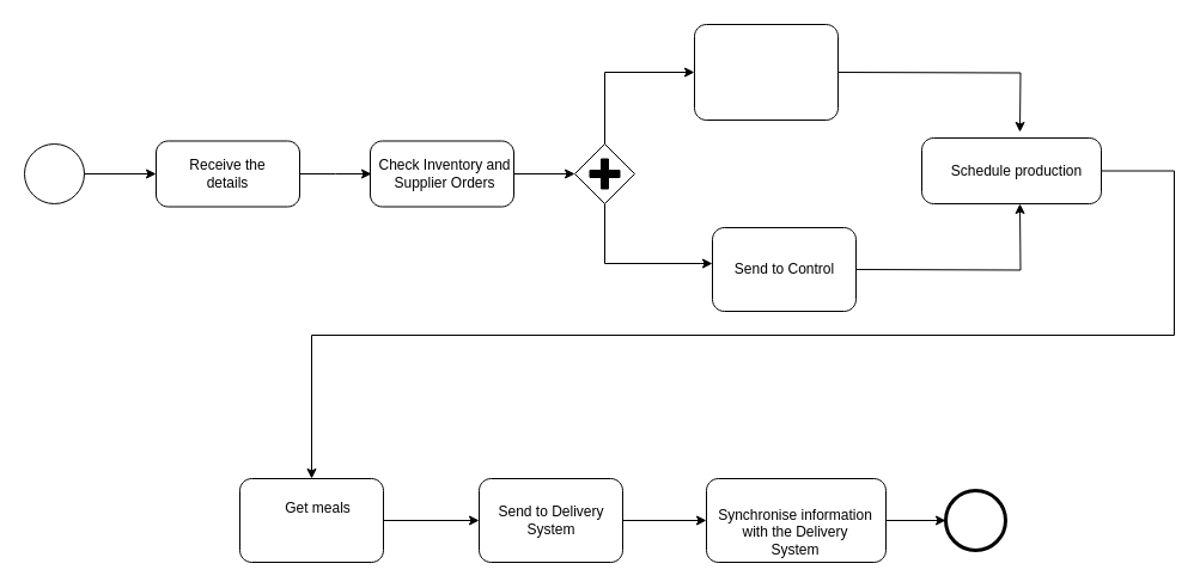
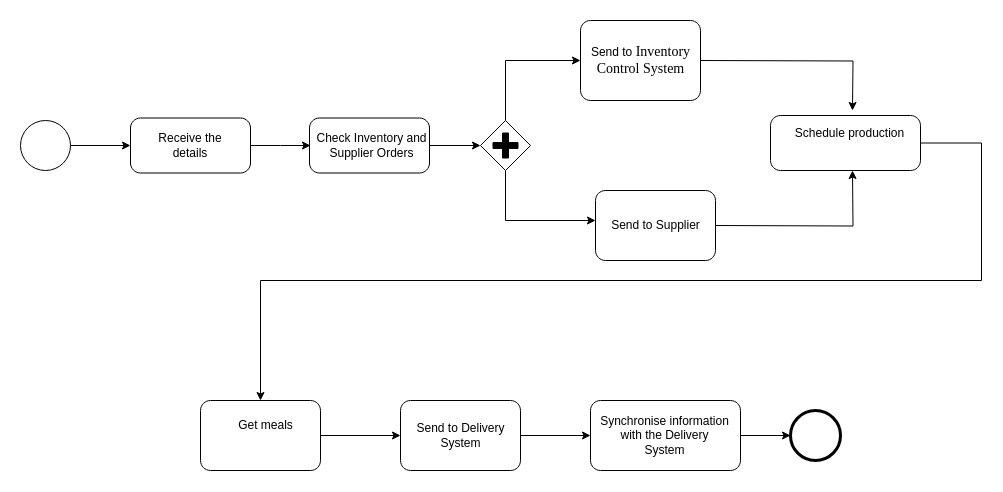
  <mxCell id="0" />
  <mxCell id="1" parent="0" />
  <mxCell id="2" value="" style="points=[[0.145,0.145,0],[0.5,0,0],[0.855,0.145,0],[1,0.5,0],[0.855,0.855,0],[0.5,1,0],[0.145,0.855,0],[0,0.5,0]];shape=mxgraph.bpmn.event;html=1;verticalLabelPosition=bottom;labelBackgroundColor=#ffffff;verticalAlign=top;align=center;perimeter=ellipsePerimeter;outlineConnect=0;aspect=fixed;outline=standard;symbol=general;" parent="1" vertex="1"><mxGeometry x="20" y="120" width="50" height="50" as="geometry" /></mxCell>
  <mxCell id="3" value="" style="points=[[0.145,0.145,0],[0.5,0,0],[0.855,0.145,0],[1,0.5,0],[0.855,0.855,0],[0.5,1,0],[0.145,0.855,0],[0,0.5,0]];shape=mxgraph.bpmn.event;html=1;verticalLabelPosition=bottom;labelBackgroundColor=#ffffff;verticalAlign=top;align=center;perimeter=ellipsePerimeter;outlineConnect=0;aspect=fixed;outline=standard;symbol=general;strokeWidth=3;" parent="1" vertex="1"><mxGeometry x="790" y="410" width="50" height="50" as="geometry" /></mxCell>
  <mxCell id="4" style="edgeStyle=orthogonalEdgeStyle;rounded=0;orthogonalLoop=1;jettySize=auto;html=1;" parent="1" source="5" edge="1"><mxGeometry relative="1" as="geometry"><mxPoint x="310" y="145" as="targetPoint" /></mxGeometry></mxCell>
  <mxCell id="5" value="" style="points=[[0.25,0,0],[0.5,0,0],[0.75,0,0],[1,0.25,0],[1,0.5,0],[1,0.75,0],[0.75,1,0],[0.5,1,0],[0.25,1,0],[0,0.75,0],[0,0.5,0],[0,0.25,0]];shape=mxgraph.bpmn.task;whiteSpace=wrap;rectStyle=rounded;size=10;html=1;container=1;expand=0;collapsible=0;taskMarker=abstract;" parent="1" vertex="1"><mxGeometry x="130" y="117.5" width="120" height="55" as="geometry" /></mxCell>
  <mxCell id="6" value="Receive the details" style="text;html=1;align=center;verticalAlign=middle;whiteSpace=wrap;rounded=0;" parent="5" vertex="1"><mxGeometry x="20" y="12.5" width="80" height="30" as="geometry" /></mxCell>
  <mxCell id="7" style="edgeStyle=orthogonalEdgeStyle;rounded=0;orthogonalLoop=1;jettySize=auto;html=1;entryX=0;entryY=0.5;entryDx=0;entryDy=0;entryPerimeter=0;" parent="1" source="2" target="5" edge="1"><mxGeometry relative="1" as="geometry" /></mxCell>
  <mxCell id="8" style="edgeStyle=orthogonalEdgeStyle;rounded=0;orthogonalLoop=1;jettySize=auto;html=1;exitX=0.5;exitY=1;exitDx=0;exitDy=0;exitPerimeter=0;" parent="1" source="9" edge="1"><mxGeometry relative="1" as="geometry"><mxPoint x="595" y="220" as="targetPoint" /><mxPoint x="530" y="170" as="sourcePoint" /><Array as="points"><mxPoint x="505" y="220" /></Array></mxGeometry></mxCell>
  <mxCell id="9" value="" style="points=[[0.25,0.25,0],[0.5,0,0],[0.75,0.25,0],[1,0.5,0],[0.75,0.75,0],[0.5,1,0],[0.25,0.75,0],[0,0.5,0]];shape=mxgraph.bpmn.gateway2;html=1;verticalLabelPosition=bottom;labelBackgroundColor=#ffffff;verticalAlign=top;align=center;perimeter=rhombusPerimeter;outlineConnect=0;outline=none;symbol=none;gwType=parallel;" parent="1" vertex="1"><mxGeometry x="480" y="120" width="50" height="50" as="geometry" /></mxCell>
  <mxCell id="10" value="" style="points=[[0.25,0,0],[0.5,0,0],[0.75,0,0],[1,0.25,0],[1,0.5,0],[1,0.75,0],[0.75,1,0],[0.5,1,0],[0.25,1,0],[0,0.75,0],[0,0.5,0],[0,0.25,0]];shape=mxgraph.bpmn.task;whiteSpace=wrap;rectStyle=rounded;size=10;html=1;container=1;expand=0;collapsible=0;taskMarker=abstract;" parent="1" vertex="1"><mxGeometry x="309" y="117.5" width="120" height="55" as="geometry" /></mxCell>
  <mxCell id="11" value="Check Inventory and Supplier Orders" style="text;html=1;align=center;verticalAlign=middle;whiteSpace=wrap;rounded=0;" parent="10" vertex="1"><mxGeometry x="5" y="12.5" width="115" height="30" as="geometry" /></mxCell>
  <mxCell id="12" style="edgeStyle=orthogonalEdgeStyle;rounded=0;orthogonalLoop=1;jettySize=auto;html=1;entryX=0;entryY=0.5;entryDx=0;entryDy=0;entryPerimeter=0;" parent="1" source="10" target="9" edge="1"><mxGeometry relative="1" as="geometry" /></mxCell>
  <mxCell id="13" value="" style="points=[[0.25,0,0],[0.5,0,0],[0.75,0,0],[1,0.25,0],[1,0.5,0],[1,0.75,0],[0.75,1,0],[0.5,1,0],[0.25,1,0],[0,0.75,0],[0,0.5,0],[0,0.25,0]];shape=mxgraph.bpmn.task;whiteSpace=wrap;rectStyle=rounded;size=10;html=1;container=1;expand=0;collapsible=0;taskMarker=abstract;" parent="1" vertex="1"><mxGeometry x="580" y="20" width="120" height="80" as="geometry" /></mxCell>
  <mxCell id="14" style="edgeStyle=orthogonalEdgeStyle;rounded=0;orthogonalLoop=1;jettySize=auto;html=1;" parent="13" edge="1"><mxGeometry relative="1" as="geometry"><mxPoint x="272" y="90" as="targetPoint" /><mxPoint x="119.5" y="40" as="sourcePoint" /></mxGeometry></mxCell>
+ <mxCell id="15" value="Send to&amp;nbsp;&lt;span style=&quot;font-family: Calibri; font-size: 10.5pt; background-color: initial;&quot;&gt;Inventory Control System&lt;/span&gt;" style="text;html=1;align=center;verticalAlign=middle;whiteSpace=wrap;rounded=0;" parent="13" vertex="1"><mxGeometry x="2.5" y="18.18" width="115" height="43.64" as="geometry" /></mxCell>
  <mxCell id="16" value="" style="points=[[0.25,0,0],[0.5,0,0],[0.75,0,0],[1,0.25,0],[1,0.5,0],[1,0.75,0],[0.75,1,0],[0.5,1,0],[0.25,1,0],[0,0.75,0],[0,0.5,0],[0,0.25,0]];shape=mxgraph.bpmn.task;whiteSpace=wrap;rectStyle=rounded;size=10;html=1;container=1;expand=0;collapsible=0;taskMarker=abstract;" parent="1" vertex="1"><mxGeometry x="595" y="190" width="120" height="70" as="geometry" /></mxCell>
- <mxCell id="17" value="Send to Control" style="text;html=1;align=center;verticalAlign=middle;whiteSpace=wrap;rounded=0;" parent="16" vertex="1"><mxGeometry x="7.5" y="15.91" width="105" height="38.18" as="geometry" /></mxCell>
+ <mxCell id="17" value="Send to Supplier" style="text;html=1;align=center;verticalAlign=middle;whiteSpace=wrap;rounded=0;" parent="16" vertex="1"><mxGeometry x="7.5" y="15.91" width="105" height="38.18" as="geometry" /></mxCell>
  <mxCell id="18" style="edgeStyle=orthogonalEdgeStyle;rounded=0;orthogonalLoop=1;jettySize=auto;html=1;exitX=0.5;exitY=0;exitDx=0;exitDy=0;exitPerimeter=0;entryX=0;entryY=0.5;entryDx=0;entryDy=0;entryPerimeter=0;" parent="1" source="9" target="13" edge="1"><mxGeometry relative="1" as="geometry" /></mxCell>
  <mxCell id="19" style="edgeStyle=orthogonalEdgeStyle;rounded=0;orthogonalLoop=1;jettySize=auto;html=1;entryX=0.5;entryY=0;entryDx=0;entryDy=0;entryPerimeter=0;" parent="1" source="20" target="24" edge="1"><mxGeometry relative="1" as="geometry"><mxPoint x="390" y="280" as="targetPoint" /><Array as="points"><mxPoint x="981" y="143" /><mxPoint x="981" y="280" /><mxPoint x="260" y="280" /></Array></mxGeometry></mxCell>
  <mxCell id="20" value="" style="points=[[0.25,0,0],[0.5,0,0],[0.75,0,0],[1,0.25,0],[1,0.5,0],[1,0.75,0],[0.75,1,0],[0.5,1,0],[0.25,1,0],[0,0.75,0],[0,0.5,0],[0,0.25,0]];shape=mxgraph.bpmn.task;whiteSpace=wrap;rectStyle=rounded;size=10;html=1;container=1;expand=0;collapsible=0;taskMarker=abstract;" parent="1" vertex="1"><mxGeometry x="770" y="115" width="150" height="55" as="geometry" /></mxCell>
- <mxCell id="21" value="&lt;p class=&quot;MsoNormal&quot;&gt;Schedule production&lt;/p&gt;" style="text;html=1;align=center;verticalAlign=middle;whiteSpace=wrap;rounded=0;" parent="20" vertex="1"><mxGeometry x="18.75" y="12.5" width="121.25" height="30" as="geometry" /></mxCell>
+ <mxCell id="21" value="&lt;p class=&quot;MsoNormal&quot;&gt;Schedule production&lt;/p&gt;" style="text;html=1;align=center;verticalAlign=middle;whiteSpace=wrap;rounded=0;" parent="20" vertex="1"><mxGeometry x="18.75" y="2.5" width="121.25" height="30" as="geometry" /></mxCell>
  <mxCell id="22" style="edgeStyle=orthogonalEdgeStyle;rounded=0;orthogonalLoop=1;jettySize=auto;html=1;entryX=0.5;entryY=1;entryDx=0;entryDy=0;entryPerimeter=0;" parent="1" edge="1"><mxGeometry relative="1" as="geometry"><mxPoint x="852" y="170" as="targetPoint" /><mxPoint x="714.5" y="225" as="sourcePoint" /></mxGeometry></mxCell>
  <mxCell id="23" style="edgeStyle=orthogonalEdgeStyle;rounded=0;orthogonalLoop=1;jettySize=auto;html=1;" parent="1" source="24" target="26" edge="1"><mxGeometry relative="1" as="geometry" /></mxCell>
  <mxCell id="24" value="" style="points=[[0.25,0,0],[0.5,0,0],[0.75,0,0],[1,0.25,0],[1,0.5,0],[1,0.75,0],[0.75,1,0],[0.5,1,0],[0.25,1,0],[0,0.75,0],[0,0.5,0],[0,0.25,0]];shape=mxgraph.bpmn.task;whiteSpace=wrap;rectStyle=rounded;size=10;html=1;container=1;expand=0;collapsible=0;taskMarker=abstract;" parent="1" vertex="1"><mxGeometry x="200" y="400" width="120" height="70" as="geometry" /></mxCell>
  <mxCell id="25" value="Get meals" style="text;html=1;align=center;verticalAlign=middle;whiteSpace=wrap;rounded=0;" parent="24" vertex="1"><mxGeometry x="12.5" y="5.91" width="105" height="38.18" as="geometry" /></mxCell>
  <mxCell id="26" value="" style="points=[[0.25,0,0],[0.5,0,0],[0.75,0,0],[1,0.25,0],[1,0.5,0],[1,0.75,0],[0.75,1,0],[0.5,1,0],[0.25,1,0],[0,0.75,0],[0,0.5,0],[0,0.25,0]];shape=mxgraph.bpmn.task;whiteSpace=wrap;rectStyle=rounded;size=10;html=1;container=1;expand=0;collapsible=0;taskMarker=abstract;" parent="1" vertex="1"><mxGeometry x="400" y="400" width="120" height="70" as="geometry" /></mxCell>
  <mxCell id="27" value="Send to Delivery System" style="text;html=1;align=center;verticalAlign=middle;whiteSpace=wrap;rounded=0;" parent="26" vertex="1"><mxGeometry x="7.5" y="15.91" width="105" height="38.18" as="geometry" /></mxCell>
  <mxCell id="28" value="" style="edgeStyle=orthogonalEdgeStyle;rounded=0;orthogonalLoop=1;jettySize=auto;html=1;" parent="1" source="29" target="3" edge="1"><mxGeometry relative="1" as="geometry" /></mxCell>
  <mxCell id="29" value="" style="points=[[0.25,0,0],[0.5,0,0],[0.75,0,0],[1,0.25,0],[1,0.5,0],[1,0.75,0],[0.75,1,0],[0.5,1,0],[0.25,1,0],[0,0.75,0],[0,0.5,0],[0,0.25,0]];shape=mxgraph.bpmn.task;whiteSpace=wrap;rectStyle=rounded;size=10;html=1;container=1;expand=0;collapsible=0;taskMarker=abstract;" parent="1" vertex="1"><mxGeometry x="590" y="400" width="150" height="70" as="geometry" /></mxCell>
- <mxCell id="30" value="Synchronise information with the Delivery System" style="text;html=1;align=center;verticalAlign=middle;whiteSpace=wrap;rounded=0;" parent="29" vertex="1"><mxGeometry x="9.375" y="25.91" width="131.25" height="38.18" as="geometry" /></mxCell>
+ <mxCell id="30" value="Synchronise information with the Delivery System" style="text;html=1;align=center;verticalAlign=middle;whiteSpace=wrap;rounded=0;" parent="29" vertex="1"><mxGeometry x="9.375" y="15.91" width="131.25" height="38.18" as="geometry" /></mxCell>
  <mxCell id="31" style="edgeStyle=orthogonalEdgeStyle;rounded=0;orthogonalLoop=1;jettySize=auto;html=1;entryX=0;entryY=0.5;entryDx=0;entryDy=0;entryPerimeter=0;" parent="1" source="26" target="29" edge="1"><mxGeometry relative="1" as="geometry" /></mxCell>
